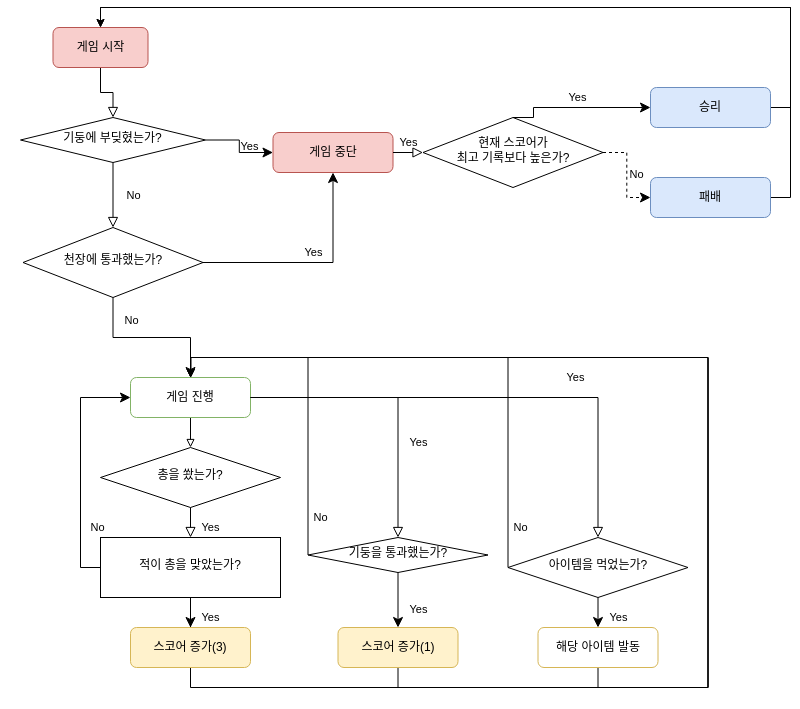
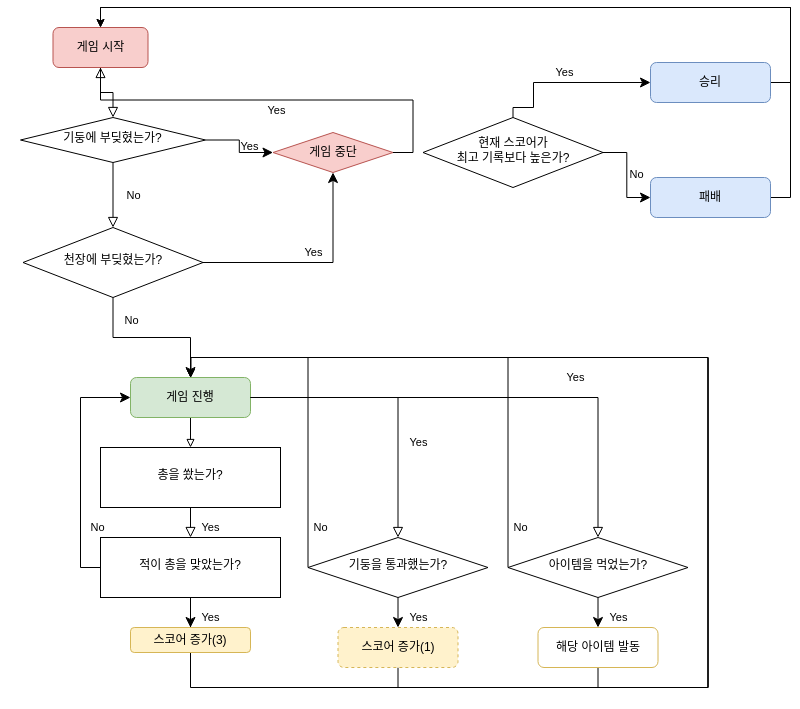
  <mxCell id="0" />
  <mxCell id="1" parent="0" />
  <mxCell id="2" value="" style="rounded=0;html=1;jettySize=auto;orthogonalLoop=1;fontSize=11;endArrow=block;endFill=0;endSize=8;strokeWidth=1;shadow=0;labelBackgroundColor=none;edgeStyle=orthogonalEdgeStyle;" parent="1" source="3" target="6" edge="1"><mxGeometry relative="1" as="geometry" /></mxCell>
  <mxCell id="3" value="게임 시작" style="rounded=1;whiteSpace=wrap;html=1;fontSize=12;glass=0;strokeWidth=1;shadow=0;fillColor=#f8cecc;strokeColor=#b85450;" parent="1" vertex="1"><mxGeometry x="52.5" y="20" width="95" height="40" as="geometry" /></mxCell>
  <mxCell id="4" value="No" style="rounded=0;html=1;jettySize=auto;orthogonalLoop=1;fontSize=11;endArrow=block;endFill=0;endSize=8;strokeWidth=1;shadow=0;labelBackgroundColor=none;edgeStyle=orthogonalEdgeStyle;" parent="1" source="6" target="10" edge="1"><mxGeometry y="20" relative="1" as="geometry"><mxPoint as="offset" /></mxGeometry></mxCell>
  <mxCell id="5" value="Yes" style="edgeStyle=orthogonalEdgeStyle;rounded=0;html=1;jettySize=auto;orthogonalLoop=1;fontSize=11;endArrow=classic;endFill=1;endSize=8;strokeWidth=1;shadow=0;labelBackgroundColor=none;" parent="1" source="6" target="7" edge="1"><mxGeometry y="10" relative="1" as="geometry"><mxPoint as="offset" /></mxGeometry></mxCell>
  <mxCell id="6" value="기둥에 부딪혔는가?" style="rhombus;whiteSpace=wrap;html=1;shadow=0;fontFamily=Helvetica;fontSize=12;align=center;strokeWidth=1;spacing=6;spacingTop=-4;" parent="1" vertex="1"><mxGeometry x="20" y="110" width="185" height="45" as="geometry" /></mxCell>
- <mxCell id="7" value="게임 중단" style="rounded=1;whiteSpace=wrap;html=1;fontSize=12;glass=0;strokeWidth=1;shadow=0;fillColor=#f8cecc;strokeColor=#b85450;" parent="1" vertex="1"><mxGeometry x="272.5" y="125" width="120" height="40" as="geometry" /></mxCell>
+ <mxCell id="7" value="게임 중단" style="rhombus;whiteSpace=wrap;html=1;fontSize=12;glass=0;strokeWidth=1;shadow=0;fillColor=#f8cecc;strokeColor=#b85450;" parent="1" vertex="1"><mxGeometry x="272.5" y="125" width="120" height="40" as="geometry" /></mxCell>
  <mxCell id="8" value="No" style="rounded=0;html=1;jettySize=auto;orthogonalLoop=1;fontSize=11;endArrow=classic;endFill=1;endSize=8;strokeWidth=1;shadow=0;labelBackgroundColor=none;edgeStyle=orthogonalEdgeStyle;entryX=0.5;entryY=0;entryDx=0;entryDy=0;" parent="1" source="10" target="28" edge="1"><mxGeometry x="-0.714" y="18" relative="1" as="geometry"><mxPoint as="offset" /><mxPoint x="112.5" y="350" as="targetPoint" /></mxGeometry></mxCell>
  <mxCell id="9" value="Yes" style="edgeStyle=orthogonalEdgeStyle;rounded=0;html=1;jettySize=auto;orthogonalLoop=1;fontSize=11;endArrow=classic;endFill=1;endSize=8;strokeWidth=1;shadow=0;labelBackgroundColor=none;entryX=0.5;entryY=1;entryDx=0;entryDy=0;" parent="1" source="10" target="7" edge="1"><mxGeometry y="10" relative="1" as="geometry"><mxPoint as="offset" /><mxPoint x="272.5" y="150" as="targetPoint" /></mxGeometry></mxCell>
- <mxCell id="10" value="천장에 통과했는가?" style="rhombus;whiteSpace=wrap;html=1;shadow=0;fontFamily=Helvetica;fontSize=12;align=center;strokeWidth=1;spacing=6;spacingTop=-4;" parent="1" vertex="1"><mxGeometry x="22.5" y="220" width="180" height="70" as="geometry" /></mxCell>
+ <mxCell id="10" value="천장에 부딪혔는가?" style="rhombus;whiteSpace=wrap;html=1;shadow=0;fontFamily=Helvetica;fontSize=12;align=center;strokeWidth=1;spacing=6;spacingTop=-4;" parent="1" vertex="1"><mxGeometry x="22.5" y="220" width="180" height="70" as="geometry" /></mxCell>
  <mxCell id="11" value="현재 스코어가&lt;br&gt;최고 기록보다 높은가?" style="rhombus;whiteSpace=wrap;html=1;shadow=0;fontFamily=Helvetica;fontSize=12;align=center;strokeWidth=1;spacing=6;spacingTop=-4;" vertex="1" parent="1"><mxGeometry x="422.5" y="110" width="180" height="70" as="geometry" /></mxCell>
- <mxCell id="12" value="Yes" style="edgeStyle=orthogonalEdgeStyle;rounded=0;html=1;jettySize=auto;orthogonalLoop=1;fontSize=11;endArrow=block;endFill=0;endSize=8;strokeWidth=1;shadow=0;labelBackgroundColor=none;entryX=0;entryY=0.5;entryDx=0;entryDy=0;exitX=1;exitY=0.5;exitDx=0;exitDy=0;" edge="1" parent="1" source="7" target="11"><mxGeometry y="10" relative="1" as="geometry"><mxPoint as="offset" /><mxPoint x="212.5" y="265" as="sourcePoint" /><mxPoint x="342.5" y="175" as="targetPoint" /></mxGeometry></mxCell>
+ <mxCell id="12" value="Yes" style="edgeStyle=orthogonalEdgeStyle;rounded=0;html=1;jettySize=auto;orthogonalLoop=1;fontSize=11;endArrow=block;endFill=0;endSize=8;strokeWidth=1;shadow=0;labelBackgroundColor=none;exitX=1;exitY=0.5;exitDx=0;exitDy=0;" edge="1" parent="1" source="7" target="3"><mxGeometry y="10" relative="1" as="geometry"><mxPoint as="offset" /><mxPoint x="212.5" y="265" as="sourcePoint" /><mxPoint x="342.5" y="175" as="targetPoint" /></mxGeometry></mxCell>
  <mxCell id="13" value="Yes" style="edgeStyle=orthogonalEdgeStyle;rounded=0;html=1;jettySize=auto;orthogonalLoop=1;fontSize=11;endArrow=classic;endFill=1;endSize=8;strokeWidth=1;shadow=0;labelBackgroundColor=none;exitX=0.5;exitY=0;exitDx=0;exitDy=0;entryX=0;entryY=0.5;entryDx=0;entryDy=0;" edge="1" parent="1" source="11" target="16"><mxGeometry y="10" relative="1" as="geometry"><mxPoint as="offset" /><mxPoint x="215" y="155" as="sourcePoint" /><mxPoint x="510" y="30" as="targetPoint" /><Array as="points"><mxPoint x="533" y="100" /></Array></mxGeometry></mxCell>
- <mxCell id="14" value="No" style="edgeStyle=orthogonalEdgeStyle;rounded=0;html=1;jettySize=auto;orthogonalLoop=1;fontSize=11;endArrow=classic;endFill=1;endSize=8;strokeWidth=1;shadow=0;labelBackgroundColor=none;exitX=1;exitY=0.5;exitDx=0;exitDy=0;entryX=0;entryY=0.5;entryDx=0;entryDy=0;dashed=1;" edge="1" parent="1" source="11" target="18"><mxGeometry y="10" relative="1" as="geometry"><mxPoint as="offset" /><mxPoint x="225" y="165" as="sourcePoint" /><mxPoint x="533" y="250" as="targetPoint" /></mxGeometry></mxCell>
+ <mxCell id="14" value="No" style="edgeStyle=orthogonalEdgeStyle;rounded=0;html=1;jettySize=auto;orthogonalLoop=1;fontSize=11;endArrow=classic;endFill=1;endSize=8;strokeWidth=1;shadow=0;labelBackgroundColor=none;exitX=1;exitY=0.5;exitDx=0;exitDy=0;entryX=0;entryY=0.5;entryDx=0;entryDy=0;" edge="1" parent="1" source="11" target="18"><mxGeometry y="10" relative="1" as="geometry"><mxPoint as="offset" /><mxPoint x="225" y="165" as="sourcePoint" /><mxPoint x="533" y="250" as="targetPoint" /></mxGeometry></mxCell>
  <mxCell id="15" style="edgeStyle=orthogonalEdgeStyle;rounded=0;orthogonalLoop=1;jettySize=auto;html=1;exitX=1;exitY=0.5;exitDx=0;exitDy=0;entryX=0.5;entryY=0;entryDx=0;entryDy=0;" edge="1" parent="1" source="16" target="3"><mxGeometry relative="1" as="geometry" /></mxCell>
- <mxCell id="16" value="승리" style="rounded=1;whiteSpace=wrap;html=1;fontSize=12;glass=0;strokeWidth=1;shadow=0;fillColor=#dae8fc;strokeColor=#6c8ebf;" vertex="1" parent="1"><mxGeometry x="650" y="80" width="120" height="40" as="geometry" /></mxCell>
+ <mxCell id="16" value="승리" style="rounded=1;whiteSpace=wrap;html=1;fontSize=12;glass=0;strokeWidth=1;shadow=0;fillColor=#dae8fc;strokeColor=#6c8ebf;" vertex="1" parent="1"><mxGeometry x="650" y="55" width="120" height="40" as="geometry" /></mxCell>
  <mxCell id="17" style="edgeStyle=orthogonalEdgeStyle;rounded=0;orthogonalLoop=1;jettySize=auto;html=1;exitX=1;exitY=0.5;exitDx=0;exitDy=0;entryX=0.5;entryY=0;entryDx=0;entryDy=0;endArrow=classic;endFill=1;" edge="1" parent="1" source="18" target="3"><mxGeometry relative="1" as="geometry" /></mxCell>
  <mxCell id="18" value="패배" style="rounded=1;whiteSpace=wrap;html=1;fontSize=12;glass=0;strokeWidth=1;shadow=0;fillColor=#dae8fc;strokeColor=#6c8ebf;" vertex="1" parent="1"><mxGeometry x="650" y="170" width="120" height="40" as="geometry" /></mxCell>
  <mxCell id="19" style="edgeStyle=orthogonalEdgeStyle;shape=arrow;rounded=0;orthogonalLoop=1;jettySize=auto;html=1;exitX=0.5;exitY=1;exitDx=0;exitDy=0;" edge="1" parent="1" source="11" target="11"><mxGeometry relative="1" as="geometry" /></mxCell>
- <mxCell id="20" value="총을 쐈는가?" style="rhombus;whiteSpace=wrap;html=1;shadow=0;fontFamily=Helvetica;fontSize=12;align=center;strokeWidth=1;spacing=6;spacingTop=-4;" vertex="1" parent="1"><mxGeometry x="100" y="440" width="180" height="60" as="geometry" /></mxCell>
+ <mxCell id="20" value="총을 쐈는가?" style="whiteSpace=wrap;html=1;shadow=0;fontFamily=Helvetica;fontSize=12;align=center;strokeWidth=1;spacing=6;spacingTop=-4;rounded=0;" vertex="1" parent="1"><mxGeometry x="100" y="440" width="180" height="60" as="geometry" /></mxCell>
  <mxCell id="21" value="" style="edgeStyle=orthogonalEdgeStyle;rounded=0;orthogonalLoop=1;jettySize=auto;html=1;endArrow=none;endFill=0;" edge="1" parent="1" source="22" target="24"><mxGeometry relative="1" as="geometry" /></mxCell>
  <mxCell id="22" value="적이 총을 맞았는가?" style="whiteSpace=wrap;html=1;shadow=0;fontFamily=Helvetica;fontSize=12;align=center;strokeWidth=1;spacing=6;spacingTop=-4;rounded=0;" vertex="1" parent="1"><mxGeometry x="100" y="530" width="180" height="60" as="geometry" /></mxCell>
  <mxCell id="23" style="edgeStyle=orthogonalEdgeStyle;rounded=0;orthogonalLoop=1;jettySize=auto;html=1;exitX=0.5;exitY=1;exitDx=0;exitDy=0;entryX=0.5;entryY=0;entryDx=0;entryDy=0;endArrow=classic;endFill=1;" edge="1" parent="1" source="24" target="28"><mxGeometry relative="1" as="geometry"><Array as="points"><mxPoint x="190.5" y="680" /><mxPoint x="707.5" y="680" /><mxPoint x="707.5" y="350" /><mxPoint x="190.5" y="350" /></Array></mxGeometry></mxCell>
- <mxCell id="24" value="스코어 증가(3)" style="rounded=1;whiteSpace=wrap;html=1;fontSize=12;glass=0;strokeWidth=1;shadow=0;fillColor=#fff2cc;strokeColor=#d6b656;" vertex="1" parent="1"><mxGeometry x="130" y="620" width="120" height="40" as="geometry" /></mxCell>
+ <mxCell id="24" value="스코어 증가(3)" style="rounded=1;whiteSpace=wrap;html=1;fontSize=12;glass=0;strokeWidth=1;shadow=0;fillColor=#fff2cc;strokeColor=#d6b656;" vertex="1" parent="1"><mxGeometry x="130" y="620" width="120" height="25" as="geometry" /></mxCell>
  <mxCell id="25" value="Yes" style="rounded=0;html=1;jettySize=auto;orthogonalLoop=1;fontSize=11;endArrow=block;endFill=0;endSize=8;strokeWidth=1;shadow=0;labelBackgroundColor=none;edgeStyle=orthogonalEdgeStyle;entryX=0.5;entryY=0;entryDx=0;entryDy=0;exitX=0.5;exitY=1;exitDx=0;exitDy=0;" edge="1" parent="1" source="20" target="22"><mxGeometry x="0.333" y="20" relative="1" as="geometry"><mxPoint as="offset" /><mxPoint x="202.5" y="310" as="sourcePoint" /><mxPoint x="202.5" y="370" as="targetPoint" /></mxGeometry></mxCell>
  <mxCell id="26" value="Yes" style="rounded=0;html=1;jettySize=auto;orthogonalLoop=1;fontSize=11;endArrow=classic;endFill=1;endSize=8;strokeWidth=1;shadow=0;labelBackgroundColor=none;edgeStyle=orthogonalEdgeStyle;entryX=0.5;entryY=0;entryDx=0;entryDy=0;exitX=0.5;exitY=1;exitDx=0;exitDy=0;" edge="1" parent="1" source="22" target="24"><mxGeometry x="0.333" y="20" relative="1" as="geometry"><mxPoint as="offset" /><mxPoint x="302.5" y="410" as="sourcePoint" /><mxPoint x="342.5" y="410" as="targetPoint" /></mxGeometry></mxCell>
  <mxCell id="27" style="edgeStyle=orthogonalEdgeStyle;rounded=0;orthogonalLoop=1;jettySize=auto;html=1;exitX=0.5;exitY=1;exitDx=0;exitDy=0;entryX=0.5;entryY=0;entryDx=0;entryDy=0;endArrow=block;endFill=0;" edge="1" parent="1" source="28" target="20"><mxGeometry relative="1" as="geometry" /></mxCell>
- <mxCell id="28" value="게임 진행" style="rounded=1;whiteSpace=wrap;html=1;fontSize=12;glass=0;strokeWidth=1;shadow=0;fillColor=#ffffff;strokeColor=#82b366;" vertex="1" parent="1"><mxGeometry x="130" y="370" width="120" height="40" as="geometry" /></mxCell>
- <mxCell id="29" value="기둥을 통과했는가?" style="rhombus;whiteSpace=wrap;html=1;shadow=0;fontFamily=Helvetica;fontSize=12;align=center;strokeWidth=1;spacing=6;spacingTop=-4;" vertex="1" parent="1"><mxGeometry x="307.5" y="530" width="180" height="35" as="geometry" /></mxCell>
+ <mxCell id="28" value="게임 진행" style="rounded=1;whiteSpace=wrap;html=1;fontSize=12;glass=0;strokeWidth=1;shadow=0;fillColor=#d5e8d4;strokeColor=#82b366;" vertex="1" parent="1"><mxGeometry x="130" y="370" width="120" height="40" as="geometry" /></mxCell>
+ <mxCell id="29" value="기둥을 통과했는가?" style="rhombus;whiteSpace=wrap;html=1;shadow=0;fontFamily=Helvetica;fontSize=12;align=center;strokeWidth=1;spacing=6;spacingTop=-4;" vertex="1" parent="1"><mxGeometry x="307.5" y="530" width="180" height="60" as="geometry" /></mxCell>
  <mxCell id="30" style="edgeStyle=orthogonalEdgeStyle;rounded=0;orthogonalLoop=1;jettySize=auto;html=1;exitX=0.5;exitY=1;exitDx=0;exitDy=0;endArrow=classic;endFill=1;entryX=0.5;entryY=0;entryDx=0;entryDy=0;" edge="1" parent="1" source="31" target="28"><mxGeometry relative="1" as="geometry"><mxPoint x="197.5" y="370" as="targetPoint" /><Array as="points"><mxPoint x="397.5" y="680" /><mxPoint x="707.5" y="680" /><mxPoint x="707.5" y="350" /><mxPoint x="190.5" y="350" /><mxPoint x="190.5" y="370" /></Array></mxGeometry></mxCell>
- <mxCell id="31" value="스코어 증가(1)" style="rounded=1;whiteSpace=wrap;html=1;fontSize=12;glass=0;strokeWidth=1;shadow=0;fillColor=#fff2cc;strokeColor=#d6b656;" vertex="1" parent="1"><mxGeometry x="337.5" y="620" width="120" height="40" as="geometry" /></mxCell>
+ <mxCell id="31" value="스코어 증가(1)" style="rounded=1;whiteSpace=wrap;html=1;fontSize=12;glass=0;strokeWidth=1;shadow=0;fillColor=#fff2cc;strokeColor=#d6b656;dashed=1;" vertex="1" parent="1"><mxGeometry x="337.5" y="620" width="120" height="40" as="geometry" /></mxCell>
  <mxCell id="32" value="Yes" style="rounded=0;html=1;jettySize=auto;orthogonalLoop=1;fontSize=11;endArrow=classic;endFill=1;endSize=8;strokeWidth=1;shadow=0;labelBackgroundColor=none;edgeStyle=orthogonalEdgeStyle;entryX=0.5;entryY=0;entryDx=0;entryDy=0;exitX=0.5;exitY=1;exitDx=0;exitDy=0;" edge="1" parent="1" source="29" target="31"><mxGeometry x="0.333" y="20" relative="1" as="geometry"><mxPoint as="offset" /><mxPoint x="510" y="410" as="sourcePoint" /><mxPoint x="550" y="410" as="targetPoint" /></mxGeometry></mxCell>
  <mxCell id="33" value="아이템을 먹었는가?" style="rhombus;whiteSpace=wrap;html=1;shadow=0;fontFamily=Helvetica;fontSize=12;align=center;strokeWidth=1;spacing=6;spacingTop=-4;" vertex="1" parent="1"><mxGeometry x="507.5" y="530" width="180" height="60" as="geometry" /></mxCell>
  <mxCell id="34" style="edgeStyle=orthogonalEdgeStyle;rounded=0;orthogonalLoop=1;jettySize=auto;html=1;exitX=0.5;exitY=1;exitDx=0;exitDy=0;endArrow=classic;endFill=1;" edge="1" parent="1" source="35"><mxGeometry relative="1" as="geometry"><mxPoint x="190.5" y="370" as="targetPoint" /><Array as="points"><mxPoint x="597.5" y="680" /><mxPoint x="707.5" y="680" /><mxPoint x="707.5" y="350" /><mxPoint x="190.5" y="350" /><mxPoint x="190.5" y="370" /></Array></mxGeometry></mxCell>
  <mxCell id="35" value="해당 아이템 발동" style="rounded=1;whiteSpace=wrap;html=1;fontSize=12;glass=0;strokeWidth=1;shadow=0;fillColor=#ffffff;strokeColor=#d6b656;" vertex="1" parent="1"><mxGeometry x="537.5" y="620" width="120" height="40" as="geometry" /></mxCell>
  <mxCell id="36" value="Yes" style="rounded=0;html=1;jettySize=auto;orthogonalLoop=1;fontSize=11;endArrow=classic;endFill=1;endSize=8;strokeWidth=1;shadow=0;labelBackgroundColor=none;edgeStyle=orthogonalEdgeStyle;entryX=0.5;entryY=0;entryDx=0;entryDy=0;exitX=0.5;exitY=1;exitDx=0;exitDy=0;" edge="1" parent="1" source="33" target="35"><mxGeometry x="0.333" y="20" relative="1" as="geometry"><mxPoint as="offset" /><mxPoint x="710" y="410" as="sourcePoint" /><mxPoint x="750" y="410" as="targetPoint" /></mxGeometry></mxCell>
  <mxCell id="37" value="Yes" style="rounded=0;html=1;jettySize=auto;orthogonalLoop=1;fontSize=11;endArrow=block;endFill=0;endSize=8;strokeWidth=1;shadow=0;labelBackgroundColor=none;edgeStyle=orthogonalEdgeStyle;entryX=0.5;entryY=0;entryDx=0;entryDy=0;exitX=1;exitY=0.5;exitDx=0;exitDy=0;" edge="1" parent="1" source="28" target="29"><mxGeometry x="0.333" y="20" relative="1" as="geometry"><mxPoint as="offset" /><mxPoint x="200" y="510" as="sourcePoint" /><mxPoint x="200" y="540" as="targetPoint" /></mxGeometry></mxCell>
  <mxCell id="38" value="Yes" style="rounded=0;html=1;jettySize=auto;orthogonalLoop=1;fontSize=11;endArrow=block;endFill=0;endSize=8;strokeWidth=1;shadow=0;labelBackgroundColor=none;edgeStyle=orthogonalEdgeStyle;entryX=0.5;entryY=0;entryDx=0;entryDy=0;exitX=1;exitY=0.5;exitDx=0;exitDy=0;" edge="1" parent="1" source="28" target="33"><mxGeometry x="0.333" y="20" relative="1" as="geometry"><mxPoint as="offset" /><mxPoint x="210" y="520" as="sourcePoint" /><mxPoint x="210" y="550" as="targetPoint" /></mxGeometry></mxCell>
  <mxCell id="39" value="No" style="rounded=0;html=1;jettySize=auto;orthogonalLoop=1;fontSize=11;endArrow=classic;endFill=1;endSize=8;strokeWidth=1;shadow=0;labelBackgroundColor=none;edgeStyle=orthogonalEdgeStyle;entryX=0;entryY=0.5;entryDx=0;entryDy=0;exitX=0;exitY=0.5;exitDx=0;exitDy=0;" edge="1" parent="1" source="22" target="28"><mxGeometry x="-0.5" y="-17" relative="1" as="geometry"><mxPoint as="offset" /><mxPoint x="200" y="310" as="sourcePoint" /><mxPoint x="200" y="380" as="targetPoint" /></mxGeometry></mxCell>
  <mxCell id="40" value="No" style="rounded=0;html=1;jettySize=auto;orthogonalLoop=1;fontSize=11;endArrow=none;endFill=0;endSize=8;strokeWidth=1;shadow=0;labelBackgroundColor=none;edgeStyle=orthogonalEdgeStyle;exitX=0;exitY=0.5;exitDx=0;exitDy=0;" edge="1" parent="1" source="29"><mxGeometry x="-0.652" y="-12" relative="1" as="geometry"><mxPoint as="offset" /><mxPoint x="317.5" y="420" as="sourcePoint" /><mxPoint x="287.5" y="350" as="targetPoint" /><Array as="points"><mxPoint x="307.5" y="350" /></Array></mxGeometry></mxCell>
  <mxCell id="41" value="No" style="rounded=0;html=1;jettySize=auto;orthogonalLoop=1;fontSize=11;endArrow=none;endFill=0;endSize=8;strokeWidth=1;shadow=0;labelBackgroundColor=none;edgeStyle=orthogonalEdgeStyle;exitX=0;exitY=0.5;exitDx=0;exitDy=0;" edge="1" parent="1"><mxGeometry x="-0.652" y="-12" relative="1" as="geometry"><mxPoint as="offset" /><mxPoint x="507.5" y="560" as="sourcePoint" /><mxPoint x="487.5" y="350" as="targetPoint" /><Array as="points"><mxPoint x="507.5" y="350" /></Array></mxGeometry></mxCell>
